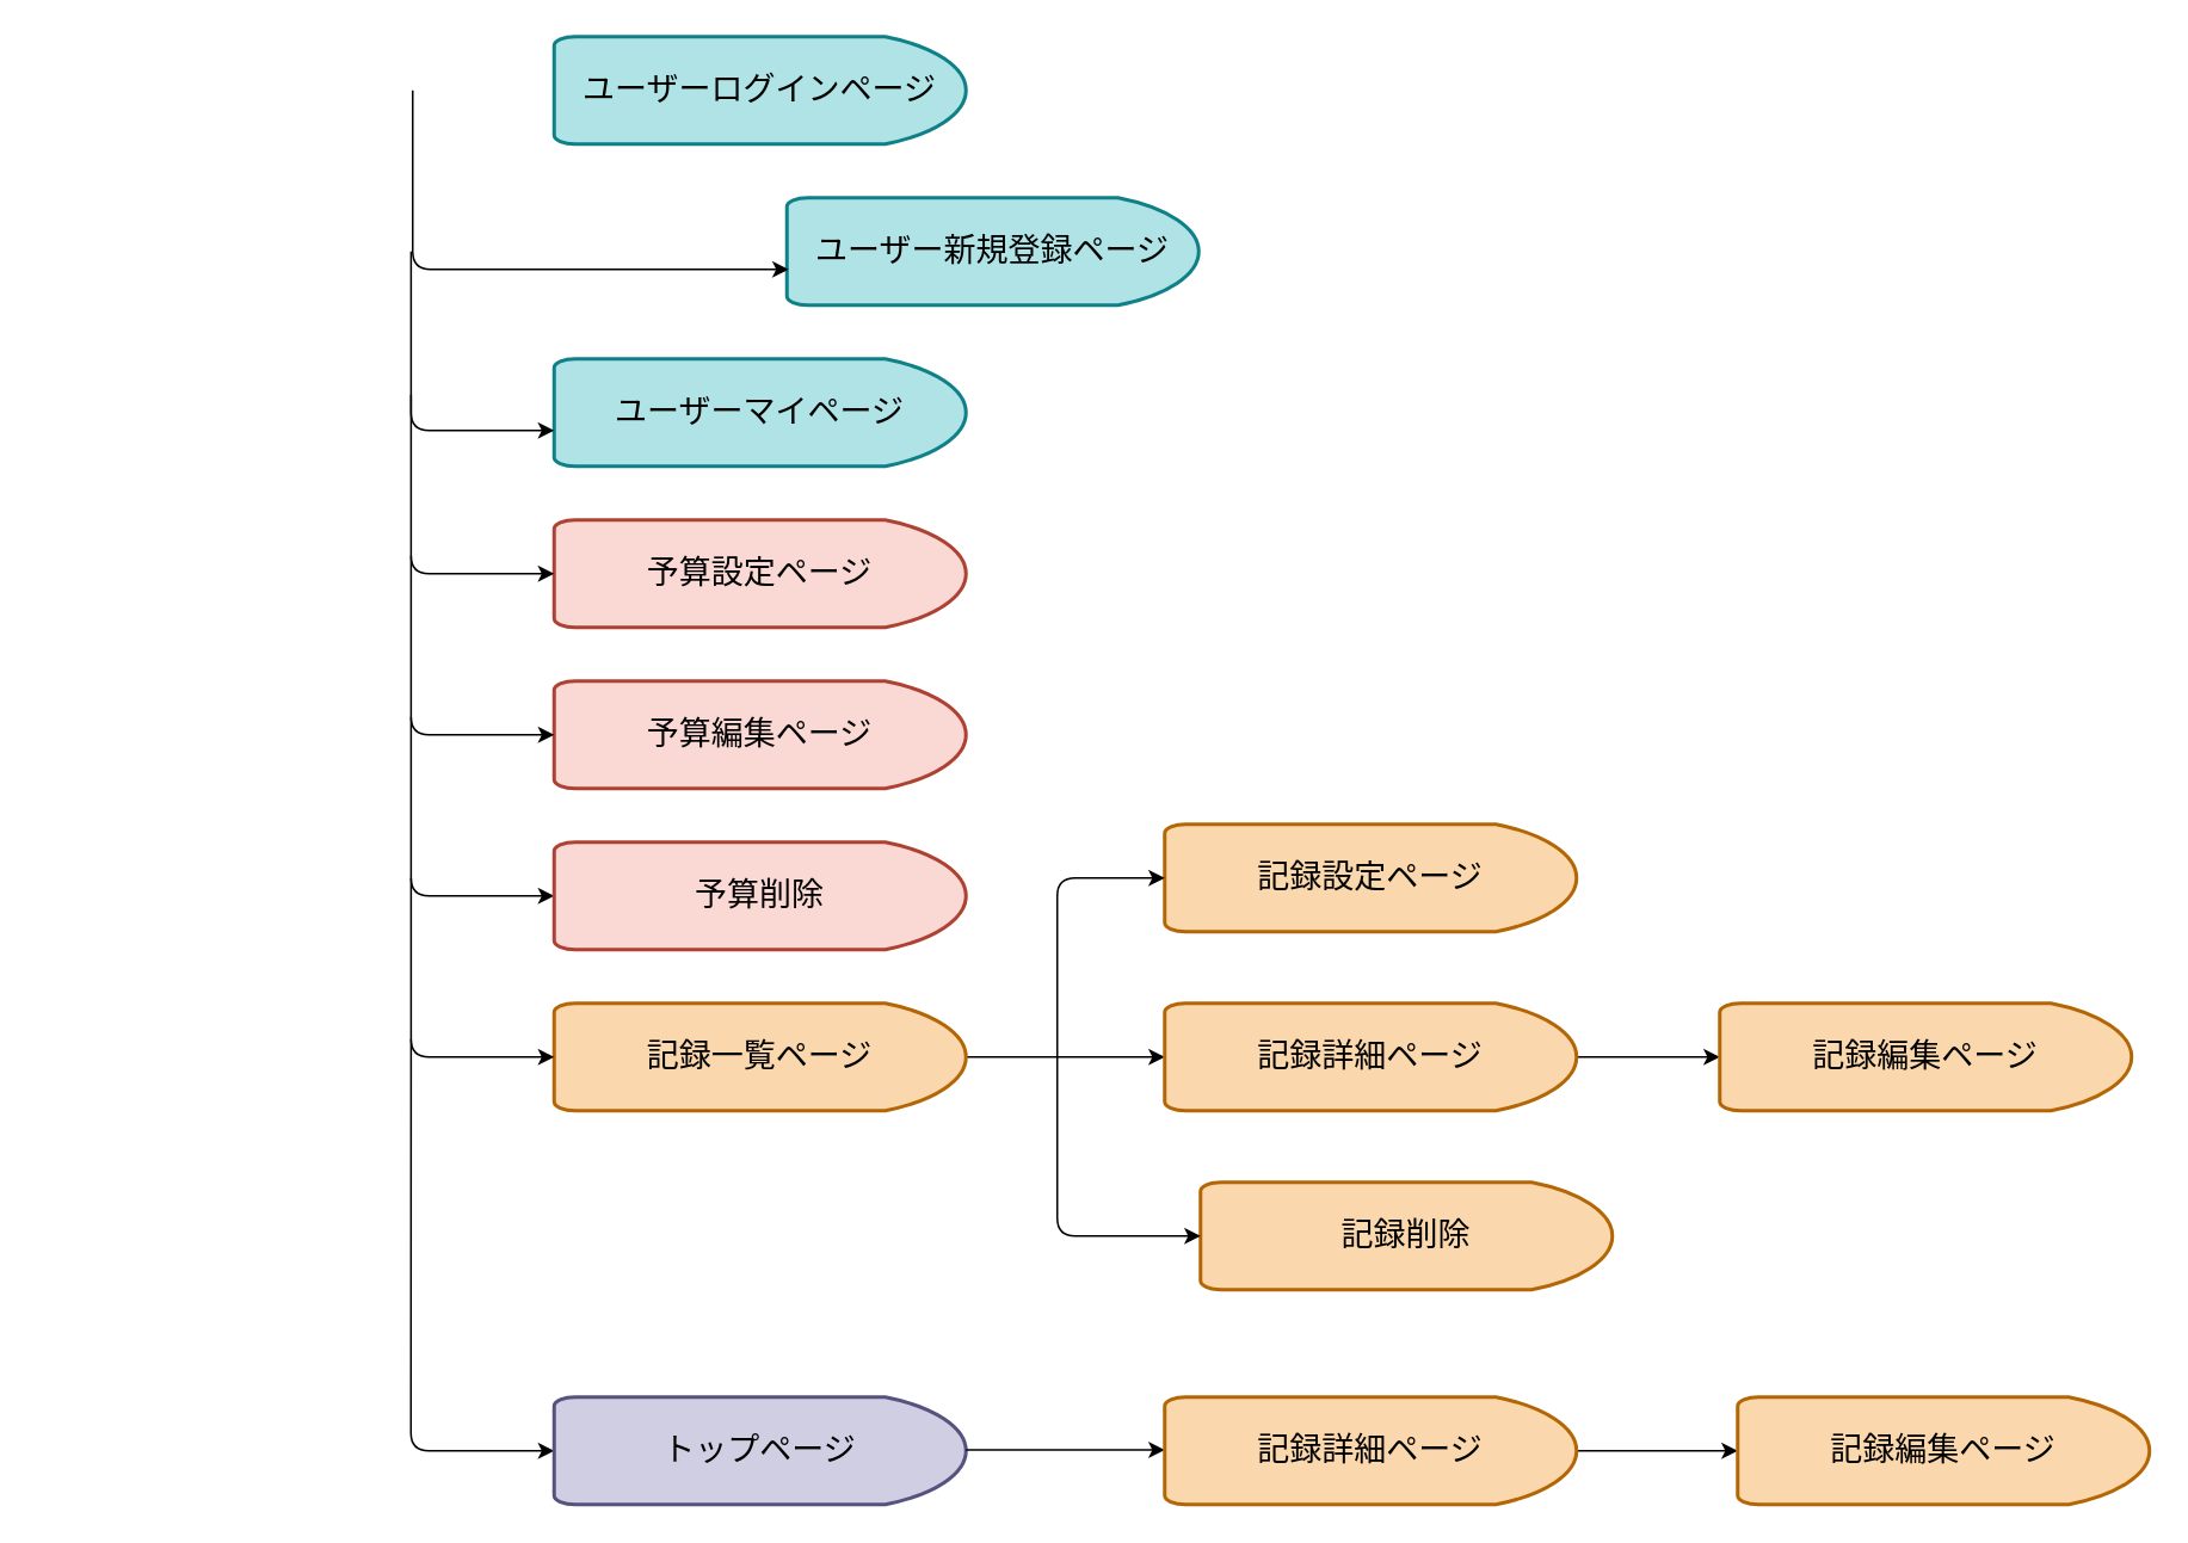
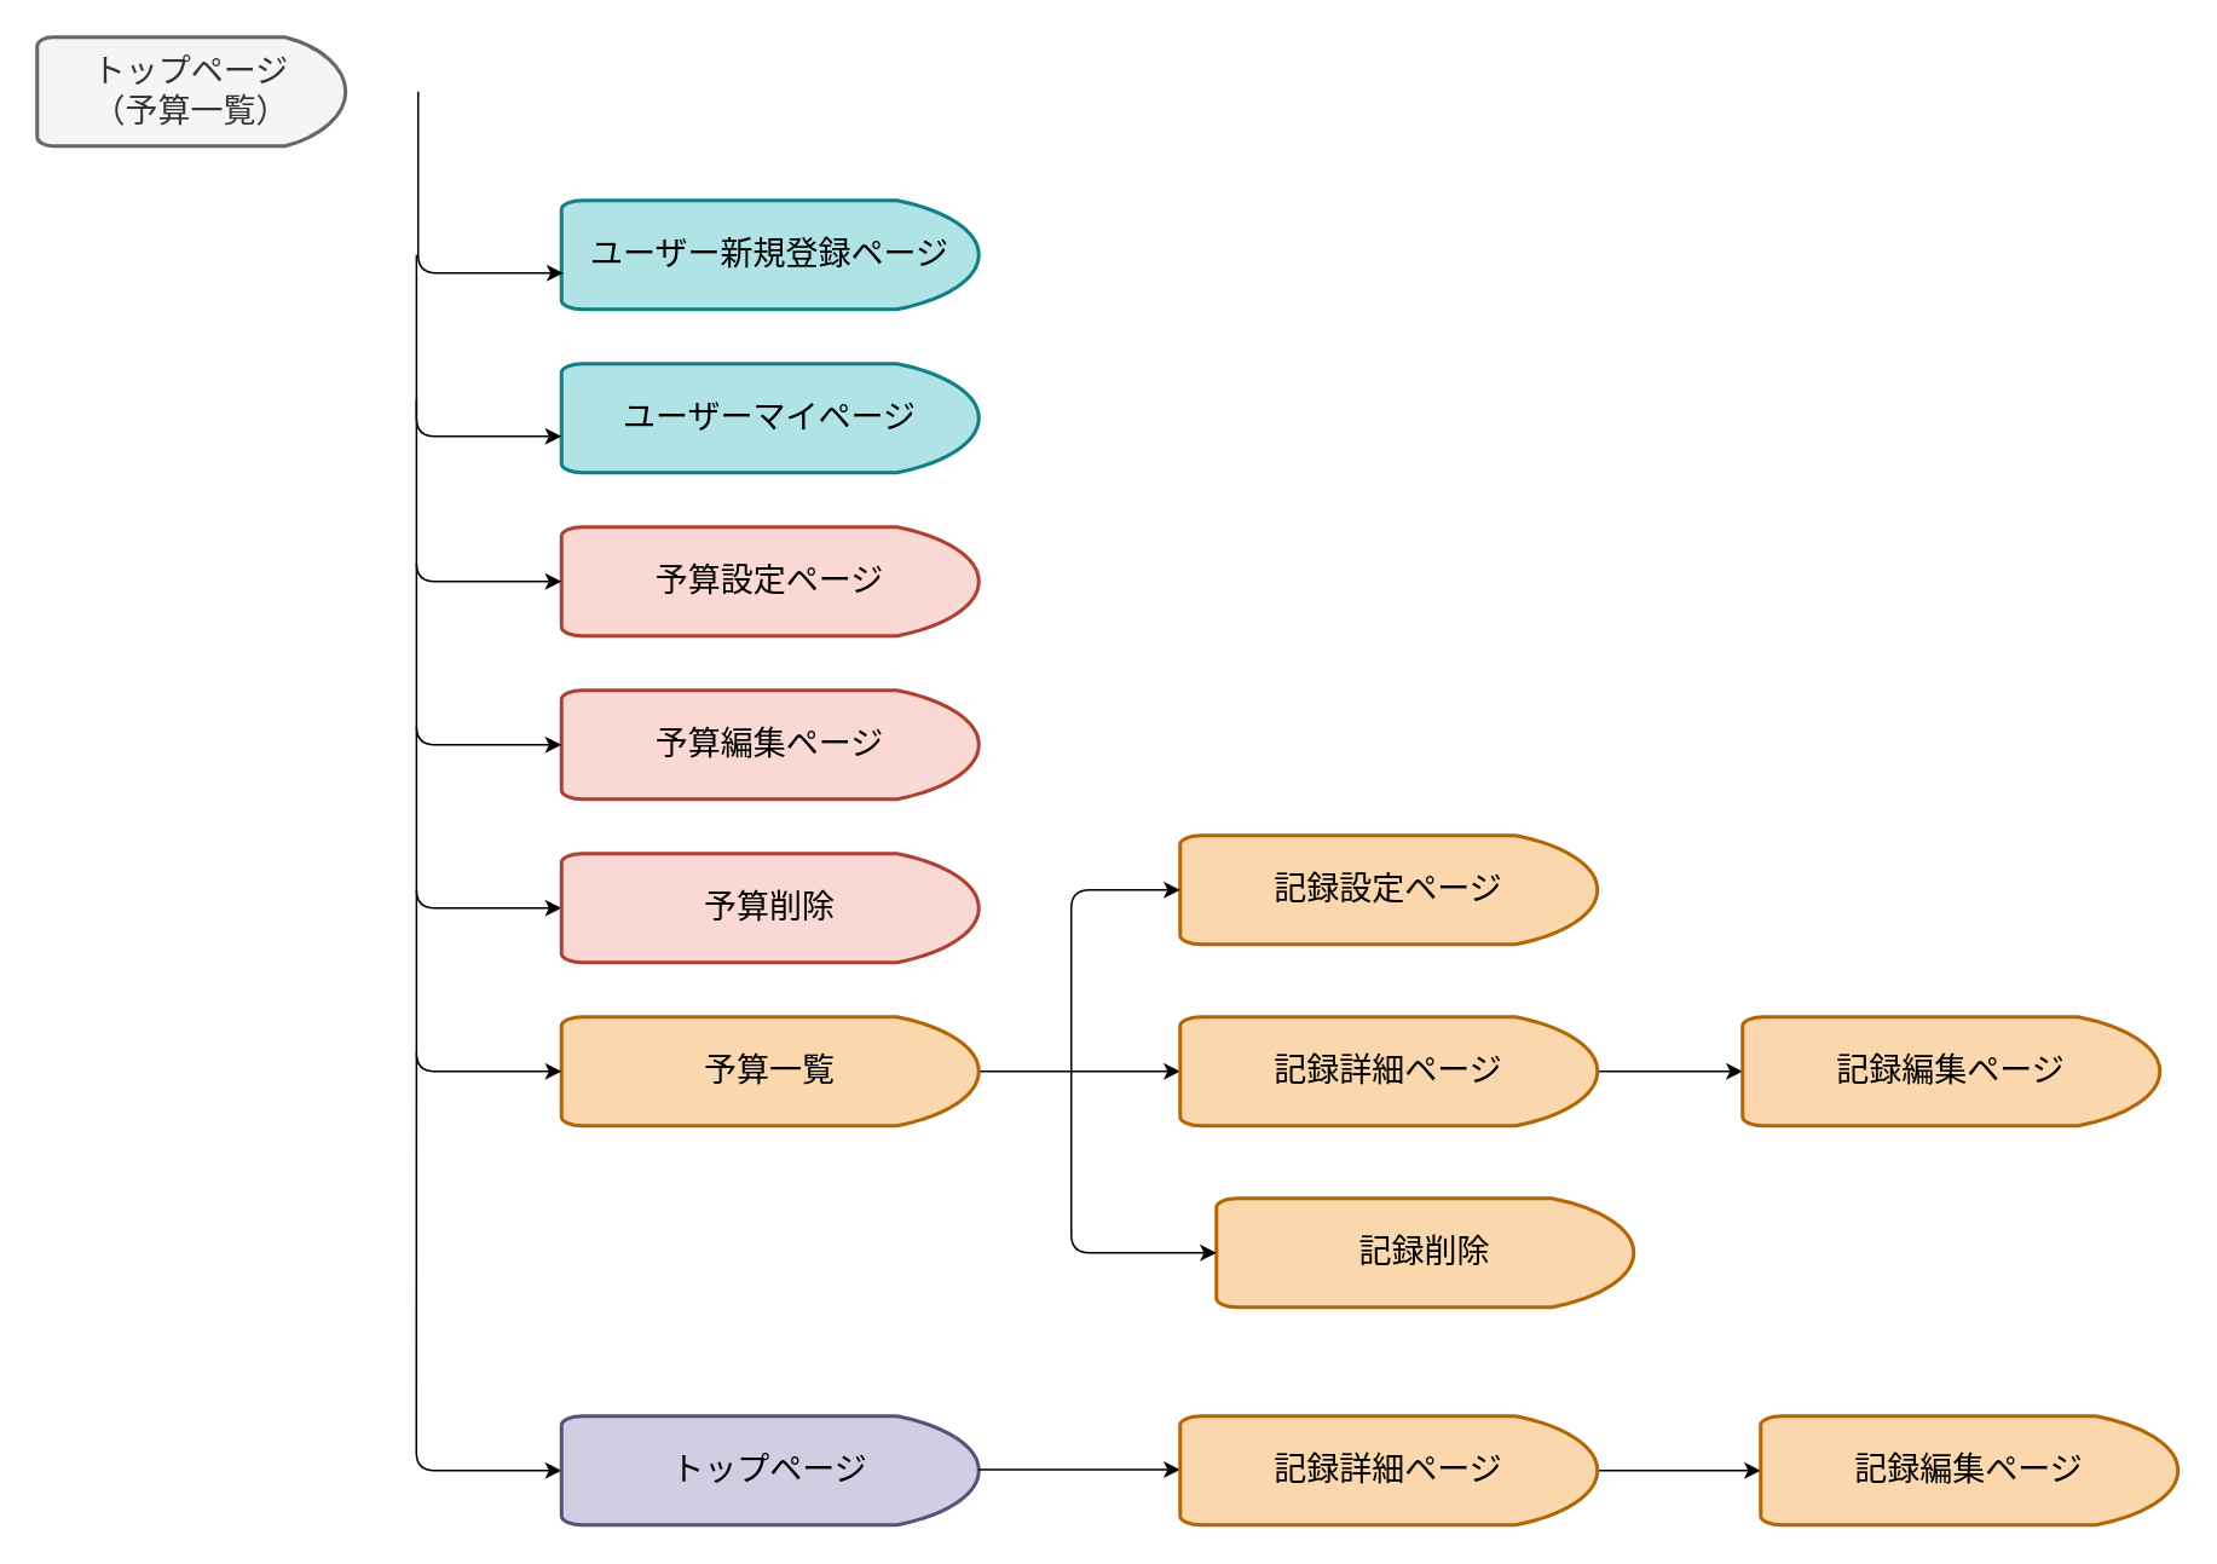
  <mxCell id="0" />
  <mxCell id="1" parent="0" />
- <mxCell id="3" value="&lt;font style=&quot;font-size: 18px;&quot;&gt;ユーザーログインページ&lt;/font&gt;" style="strokeWidth=2;html=1;shape=mxgraph.flowchart.delay;whiteSpace=wrap;fillColor=#b0e3e6;strokeColor=#0e8088;fontColor=#000000;" vertex="1" parent="1"><mxGeometry x="309" y="20" width="230" height="60" as="geometry" /></mxCell>
- <mxCell id="4" value="&lt;font style=&quot;font-size: 18px;&quot;&gt;ユーザー新規登録ページ&lt;/font&gt;" style="strokeWidth=2;html=1;shape=mxgraph.flowchart.delay;whiteSpace=wrap;fillColor=#b0e3e6;strokeColor=#0e8088;fontColor=#000000;" vertex="1" parent="1"><mxGeometry x="439" y="110" width="230" height="60" as="geometry" /></mxCell>
+ <mxCell id="2" value="&lt;font style=&quot;font-size: 18px;&quot;&gt;トップページ&lt;br&gt;（予算一覧）&lt;br&gt;&lt;/font&gt;" style="strokeWidth=2;html=1;shape=mxgraph.flowchart.delay;whiteSpace=wrap;fillColor=#f5f5f5;fontColor=#333333;strokeColor=#666666;" vertex="1" parent="1"><mxGeometry x="20" y="20" width="170" height="60" as="geometry" /></mxCell>
+ <mxCell id="4" value="&lt;font style=&quot;font-size: 18px;&quot;&gt;ユーザー新規登録ページ&lt;/font&gt;" style="strokeWidth=2;html=1;shape=mxgraph.flowchart.delay;whiteSpace=wrap;fillColor=#b0e3e6;strokeColor=#0e8088;fontColor=#000000;" vertex="1" parent="1"><mxGeometry x="309" y="110" width="230" height="60" as="geometry" /></mxCell>
  <mxCell id="5" value="&lt;font style=&quot;font-size: 18px;&quot;&gt;ユーザーマイページ&lt;br&gt;&lt;/font&gt;" style="strokeWidth=2;html=1;shape=mxgraph.flowchart.delay;whiteSpace=wrap;fillColor=#b0e3e6;strokeColor=#0e8088;fontColor=#000000;" vertex="1" parent="1"><mxGeometry x="309" y="200" width="230" height="60" as="geometry" /></mxCell>
  <mxCell id="6" value="&lt;font style=&quot;font-size: 18px;&quot;&gt;予算設定ページ&lt;/font&gt;&lt;span style=&quot;font-family: monospace; font-size: 0px; text-align: start;&quot;&gt;%3CmxGraphModel%3E%3Croot%3E%3CmxCell%20id%3D%220%22%2F%3E%3CmxCell%20id%3D%221%22%20parent%3D%220%22%2F%3E%3CmxCell%20id%3D%222%22%20value%3D%22%26lt%3Bfont%20style%3D%26quot%3Bfont-size%3A%2018px%3B%26quot%3B%26gt%3B%E3%83%A6%E3%83%BC%E3%82%B6%E3%83%BC%E3%83%AD%E3%82%B0%E3%82%A4%E3%83%B3%E3%83%9A%E3%83%BC%E3%82%B8%26lt%3B%2Ffont%26gt%3B%22%20style%3D%22strokeWidth%3D2%3Bhtml%3D1%3Bshape%3Dmxgraph.flowchart.delay%3BwhiteSpace%3Dwrap%3B%22%20vertex%3D%221%22%20parent%3D%221%22%3E%3CmxGeometry%20x%3D%22299%22%20y%3D%22130%22%20width%3D%22230%22%20height%3D%2260%22%20as%3D%22geometry%22%2F%3E%3C%2FmxCell%3E%3C%2Froot%3E%3C%2FmxGraphModel%3E&lt;/span&gt;" style="strokeWidth=2;html=1;shape=mxgraph.flowchart.delay;whiteSpace=wrap;fillColor=#fad9d5;strokeColor=#ae4132;fontColor=#000000;" vertex="1" parent="1"><mxGeometry x="309" y="290" width="230" height="60" as="geometry" /></mxCell>
  <mxCell id="7" value="&lt;font style=&quot;font-size: 18px;&quot;&gt;予算編集ページ&lt;/font&gt;" style="strokeWidth=2;html=1;shape=mxgraph.flowchart.delay;whiteSpace=wrap;fillColor=#fad9d5;strokeColor=#ae4132;fontColor=#000000;" vertex="1" parent="1"><mxGeometry x="309" y="380" width="230" height="60" as="geometry" /></mxCell>
  <mxCell id="8" value="" style="endArrow=classic;html=1;fontSize=18;entryX=0.004;entryY=0.667;entryDx=0;entryDy=0;entryPerimeter=0;rounded=1;" edge="1" parent="1" target="4"><mxGeometry width="50" height="50" relative="1" as="geometry"><mxPoint x="230" y="50" as="sourcePoint" /><mxPoint x="160" y="210" as="targetPoint" /><Array as="points"><mxPoint x="230" y="150" /></Array></mxGeometry></mxCell>
  <mxCell id="9" value="" style="endArrow=classic;html=1;fontSize=18;entryX=0.004;entryY=0.667;entryDx=0;entryDy=0;entryPerimeter=0;rounded=1;" edge="1" parent="1"><mxGeometry width="50" height="50" relative="1" as="geometry"><mxPoint x="229.08" y="140" as="sourcePoint" /><mxPoint x="309" y="240.02" as="targetPoint" /><Array as="points"><mxPoint x="229.08" y="240" /></Array></mxGeometry></mxCell>
  <mxCell id="10" value="" style="endArrow=classic;html=1;fontSize=18;entryX=0.004;entryY=0.667;entryDx=0;entryDy=0;entryPerimeter=0;rounded=1;" edge="1" parent="1"><mxGeometry width="50" height="50" relative="1" as="geometry"><mxPoint x="229.08" y="220" as="sourcePoint" /><mxPoint x="309" y="320.02" as="targetPoint" /><Array as="points"><mxPoint x="229.08" y="320" /></Array></mxGeometry></mxCell>
  <mxCell id="11" value="" style="endArrow=classic;html=1;fontSize=18;entryX=0.004;entryY=0.667;entryDx=0;entryDy=0;entryPerimeter=0;rounded=1;" edge="1" parent="1"><mxGeometry width="50" height="50" relative="1" as="geometry"><mxPoint x="229.08" y="310" as="sourcePoint" /><mxPoint x="309" y="410.02" as="targetPoint" /><Array as="points"><mxPoint x="229.08" y="410" /></Array></mxGeometry></mxCell>
  <mxCell id="12" value="" style="endArrow=classic;html=1;fontSize=18;entryX=0.004;entryY=0.667;entryDx=0;entryDy=0;entryPerimeter=0;rounded=1;" edge="1" parent="1"><mxGeometry width="50" height="50" relative="1" as="geometry"><mxPoint x="229.08" y="400" as="sourcePoint" /><mxPoint x="309" y="500.02" as="targetPoint" /><Array as="points"><mxPoint x="229.08" y="500" /></Array></mxGeometry></mxCell>
  <mxCell id="13" value="&lt;span style=&quot;font-size: 18px;&quot;&gt;予算削除&lt;/span&gt;" style="strokeWidth=2;html=1;shape=mxgraph.flowchart.delay;whiteSpace=wrap;fillColor=#fad9d5;strokeColor=#ae4132;fontColor=#000000;" vertex="1" parent="1"><mxGeometry x="309" y="470" width="230" height="60" as="geometry" /></mxCell>
  <mxCell id="14" style="edgeStyle=none;rounded=1;html=1;entryX=0;entryY=0.5;entryDx=0;entryDy=0;entryPerimeter=0;fontSize=18;" edge="1" parent="1" source="15" target="21"><mxGeometry relative="1" as="geometry" /></mxCell>
- <mxCell id="15" value="&lt;font style=&quot;font-size: 18px;&quot;&gt;記録一覧ページ&lt;/font&gt;" style="strokeWidth=2;html=1;shape=mxgraph.flowchart.delay;whiteSpace=wrap;fillColor=#fad7ac;strokeColor=#b46504;fontColor=#000000;" vertex="1" parent="1"><mxGeometry x="309" y="560" width="230" height="60" as="geometry" /></mxCell>
+ <mxCell id="15" value="&lt;font style=&quot;font-size: 18px;&quot;&gt;予算一覧&lt;/font&gt;" style="strokeWidth=2;html=1;shape=mxgraph.flowchart.delay;whiteSpace=wrap;fillColor=#fad7ac;strokeColor=#b46504;fontColor=#000000;" vertex="1" parent="1"><mxGeometry x="309" y="560" width="230" height="60" as="geometry" /></mxCell>
  <mxCell id="16" value="" style="endArrow=classic;html=1;fontSize=18;entryX=0.004;entryY=0.667;entryDx=0;entryDy=0;entryPerimeter=0;rounded=1;" edge="1" parent="1"><mxGeometry width="50" height="50" relative="1" as="geometry"><mxPoint x="229.08" y="490" as="sourcePoint" /><mxPoint x="309" y="590.02" as="targetPoint" /><Array as="points"><mxPoint x="229.08" y="590" /></Array></mxGeometry></mxCell>
  <mxCell id="17" value="" style="endArrow=classic;html=1;fontSize=18;entryX=0;entryY=0.5;entryDx=0;entryDy=0;entryPerimeter=0;rounded=1;" edge="1" parent="1" target="18"><mxGeometry width="50" height="50" relative="1" as="geometry"><mxPoint x="229.08" y="580" as="sourcePoint" /><mxPoint x="309" y="680.02" as="targetPoint" /><Array as="points"><mxPoint x="229" y="810" /></Array></mxGeometry></mxCell>
  <mxCell id="18" value="&lt;font style=&quot;font-size: 18px;&quot;&gt;トップページ&lt;/font&gt;" style="strokeWidth=2;html=1;shape=mxgraph.flowchart.delay;whiteSpace=wrap;fillColor=#d0cee2;strokeColor=#56517e;fontColor=#000000;" vertex="1" parent="1"><mxGeometry x="309" y="780" width="230" height="60" as="geometry" /></mxCell>
  <mxCell id="19" value="&lt;font style=&quot;font-size: 18px;&quot;&gt;記録設定ページ&lt;/font&gt;" style="strokeWidth=2;html=1;shape=mxgraph.flowchart.delay;whiteSpace=wrap;fillColor=#fad7ac;strokeColor=#b46504;fontColor=#000000;" vertex="1" parent="1"><mxGeometry x="650" y="460" width="230" height="60" as="geometry" /></mxCell>
  <mxCell id="20" style="edgeStyle=none;rounded=1;html=1;exitX=1;exitY=0.5;exitDx=0;exitDy=0;exitPerimeter=0;entryX=0;entryY=0.5;entryDx=0;entryDy=0;entryPerimeter=0;fontSize=18;" edge="1" parent="1" source="21" target="25"><mxGeometry relative="1" as="geometry" /></mxCell>
  <mxCell id="21" value="&lt;font style=&quot;font-size: 18px;&quot;&gt;記録詳細ページ&lt;/font&gt;&lt;span style=&quot;font-family: monospace; font-size: 0px; text-align: start;&quot;&gt;%3CmxGraphModel%3E%3Croot%3E%3CmxCell%20id%3D%220%22%2F%3E%3CmxCell%20id%3D%221%22%20parent%3D%220%22%2F%3E%3CmxCell%20id%3D%222%22%20value%3D%22%26lt%3Bfont%20style%3D%26quot%3Bfont-size%3A%2018px%3B%26quot%3B%26gt%3B%E8%A8%98%E9%8C%B2%E8%A8%AD%E5%AE%9A%E3%83%9A%E3%83%BC%E3%82%B8%26lt%3B%2Ffont%26gt%3B%22%20style%3D%22strokeWidth%3D2%3Bhtml%3D1%3Bshape%3Dmxgraph.flowchart.delay%3BwhiteSpace%3Dwrap%3B%22%20vertex%3D%221%22%20parent%3D%221%22%3E%3CmxGeometry%20x%3D%22590%22%20y%3D%22550%22%20width%3D%22230%22%20height%3D%2260%22%20as%3D%22geometry%22%2F%3E%3C%2FmxCell%3E%3C%2Froot%3E%3C%2FmxGraphModel%3E&lt;/span&gt;" style="strokeWidth=2;html=1;shape=mxgraph.flowchart.delay;whiteSpace=wrap;fillColor=#fad7ac;strokeColor=#b46504;fontColor=#000000;" vertex="1" parent="1"><mxGeometry x="650" y="560" width="230" height="60" as="geometry" /></mxCell>
  <mxCell id="22" value="&lt;span style=&quot;font-size: 18px;&quot;&gt;記録削除&lt;/span&gt;" style="strokeWidth=2;html=1;shape=mxgraph.flowchart.delay;whiteSpace=wrap;fillColor=#fad7ac;strokeColor=#b46504;fontColor=#000000;" vertex="1" parent="1"><mxGeometry x="670" y="660" width="230" height="60" as="geometry" /></mxCell>
  <mxCell id="23" value="" style="endArrow=classic;html=1;fontSize=18;rounded=1;entryX=0;entryY=0.5;entryDx=0;entryDy=0;entryPerimeter=0;" edge="1" parent="1" target="22"><mxGeometry width="50" height="50" relative="1" as="geometry"><mxPoint x="590" y="590" as="sourcePoint" /><mxPoint x="600" y="690" as="targetPoint" /><Array as="points"><mxPoint x="590" y="690" /></Array></mxGeometry></mxCell>
  <mxCell id="24" value="" style="endArrow=classic;html=1;fontSize=18;rounded=1;entryX=0;entryY=0.5;entryDx=0;entryDy=0;entryPerimeter=0;" edge="1" parent="1"><mxGeometry width="50" height="50" relative="1" as="geometry"><mxPoint x="590" y="590" as="sourcePoint" /><mxPoint x="650" y="490" as="targetPoint" /><Array as="points"><mxPoint x="590" y="490" /></Array></mxGeometry></mxCell>
  <mxCell id="25" value="&lt;font style=&quot;font-size: 18px;&quot;&gt;記録編集ページ&lt;/font&gt;&lt;span style=&quot;font-family: monospace; font-size: 0px; text-align: start;&quot;&gt;%3CmxGraphModel%3E%3Croot%3E%3CmxCell%20id%3D%220%22%2F%3E%3CmxCell%20id%3D%221%22%20parent%3D%220%22%2F%3E%3CmxCell%20id%3D%222%22%20value%3D%22%26lt%3Bfont%20style%3D%26quot%3Bfont-size%3A%2018px%3B%26quot%3B%26gt%3B%E8%A8%98%E9%8C%B2%E8%A8%AD%E5%AE%9A%E3%83%9A%E3%83%BC%E3%82%B8%26lt%3B%2Ffont%26gt%3B%22%20style%3D%22strokeWidth%3D2%3Bhtml%3D1%3Bshape%3Dmxgraph.flowchart.delay%3BwhiteSpace%3Dwrap%3B%22%20vertex%3D%221%22%20parent%3D%221%22%3E%3CmxGeometry%20x%3D%22590%22%20y%3D%22550%22%20width%3D%22230%22%20height%3D%2260%22%20as%3D%22geometry%22%2F%3E%3C%2FmxCell%3E%3C%2Froot%3E%3C%2FmxGraphModel%3E&lt;/span&gt;" style="strokeWidth=2;html=1;shape=mxgraph.flowchart.delay;whiteSpace=wrap;fillColor=#fad7ac;strokeColor=#b46504;fontColor=#000000;" vertex="1" parent="1"><mxGeometry x="960" y="560" width="230" height="60" as="geometry" /></mxCell>
  <mxCell id="26" style="edgeStyle=none;rounded=1;html=1;entryX=0;entryY=0.5;entryDx=0;entryDy=0;entryPerimeter=0;fontSize=18;" edge="1" parent="1"><mxGeometry relative="1" as="geometry"><mxPoint x="539" y="809.5" as="sourcePoint" /><mxPoint x="650" y="809.5" as="targetPoint" /></mxGeometry></mxCell>
  <mxCell id="27" style="edgeStyle=none;rounded=1;html=1;entryX=0;entryY=0.5;entryDx=0;entryDy=0;entryPerimeter=0;fontSize=18;" edge="1" parent="1" source="28" target="29"><mxGeometry relative="1" as="geometry" /></mxCell>
  <mxCell id="28" value="&lt;font style=&quot;font-size: 18px;&quot;&gt;記録詳細ページ&lt;/font&gt;&lt;span style=&quot;font-family: monospace; font-size: 0px; text-align: start;&quot;&gt;%3CmxGraphModel%3E%3Croot%3E%3CmxCell%20id%3D%220%22%2F%3E%3CmxCell%20id%3D%221%22%20parent%3D%220%22%2F%3E%3CmxCell%20id%3D%222%22%20value%3D%22%26lt%3Bfont%20style%3D%26quot%3Bfont-size%3A%2018px%3B%26quot%3B%26gt%3B%E8%A8%98%E9%8C%B2%E8%A8%AD%E5%AE%9A%E3%83%9A%E3%83%BC%E3%82%B8%26lt%3B%2Ffont%26gt%3B%22%20style%3D%22strokeWidth%3D2%3Bhtml%3D1%3Bshape%3Dmxgraph.flowchart.delay%3BwhiteSpace%3Dwrap%3B%22%20vertex%3D%221%22%20parent%3D%221%22%3E%3CmxGeometry%20x%3D%22590%22%20y%3D%22550%22%20width%3D%22230%22%20height%3D%2260%22%20as%3D%22geometry%22%2F%3E%3C%2FmxCell%3E%3C%2Froot%3E%3C%2FmxGraphModel%3E&lt;/span&gt;" style="strokeWidth=2;html=1;shape=mxgraph.flowchart.delay;whiteSpace=wrap;fillColor=#fad7ac;strokeColor=#b46504;fontColor=#000000;" vertex="1" parent="1"><mxGeometry x="650" y="780" width="230" height="60" as="geometry" /></mxCell>
  <mxCell id="29" value="&lt;font style=&quot;font-size: 18px;&quot;&gt;記録編集ページ&lt;/font&gt;&lt;span style=&quot;font-family: monospace; font-size: 0px; text-align: start;&quot;&gt;%3CmxGraphModel%3E%3Croot%3E%3CmxCell%20id%3D%220%22%2F%3E%3CmxCell%20id%3D%221%22%20parent%3D%220%22%2F%3E%3CmxCell%20id%3D%222%22%20value%3D%22%26lt%3Bfont%20style%3D%26quot%3Bfont-size%3A%2018px%3B%26quot%3B%26gt%3B%E8%A8%98%E9%8C%B2%E8%A8%AD%E5%AE%9A%E3%83%9A%E3%83%BC%E3%82%B8%26lt%3B%2Ffont%26gt%3B%22%20style%3D%22strokeWidth%3D2%3Bhtml%3D1%3Bshape%3Dmxgraph.flowchart.delay%3BwhiteSpace%3Dwrap%3B%22%20vertex%3D%221%22%20parent%3D%221%22%3E%3CmxGeometry%20x%3D%22590%22%20y%3D%22550%22%20width%3D%22230%22%20height%3D%2260%22%20as%3D%22geometry%22%2F%3E%3C%2FmxCell%3E%3C%2Froot%3E%3C%2FmxGraphModel%3E&lt;/span&gt;" style="strokeWidth=2;html=1;shape=mxgraph.flowchart.delay;whiteSpace=wrap;fillColor=#fad7ac;strokeColor=#b46504;fontColor=#000000;" vertex="1" parent="1"><mxGeometry x="970" y="780" width="230" height="60" as="geometry" /></mxCell>
